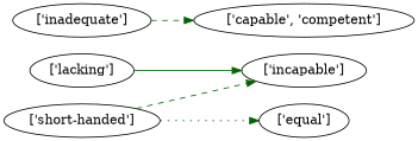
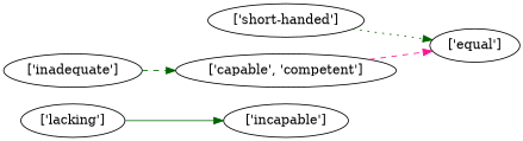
  strict digraph {
    rankdir=LR
    edge [color=darkgreen style=dashed]
    "['lacking']"
    "['incapable']"
    "['short-handed']"
    "['equal']"
    "['capable', 'competent']"
    "['inadequate']"
    "['lacking']" -> "['incapable']" [style=solid]
-   "['short-handed']" -> "['incapable']"
    "['short-handed']" -> "['equal']" [style=dotted]
+   "['capable', 'competent']" -> "['equal']" [color=deeppink]
    "['inadequate']" -> "['capable', 'competent']"
  }
